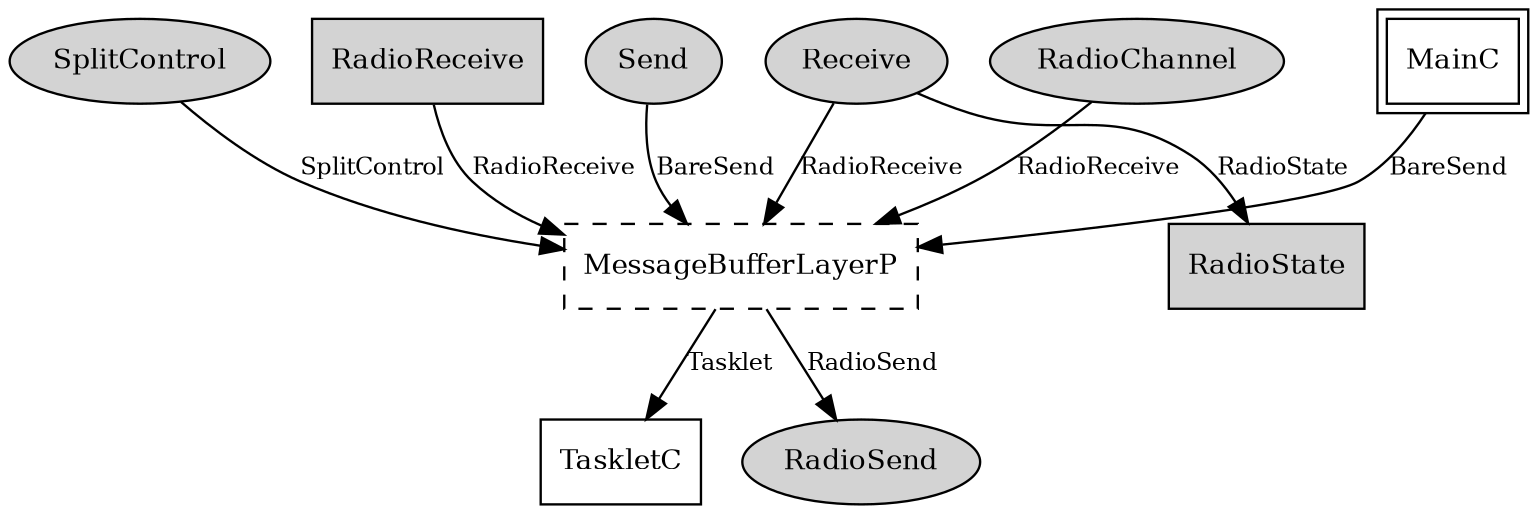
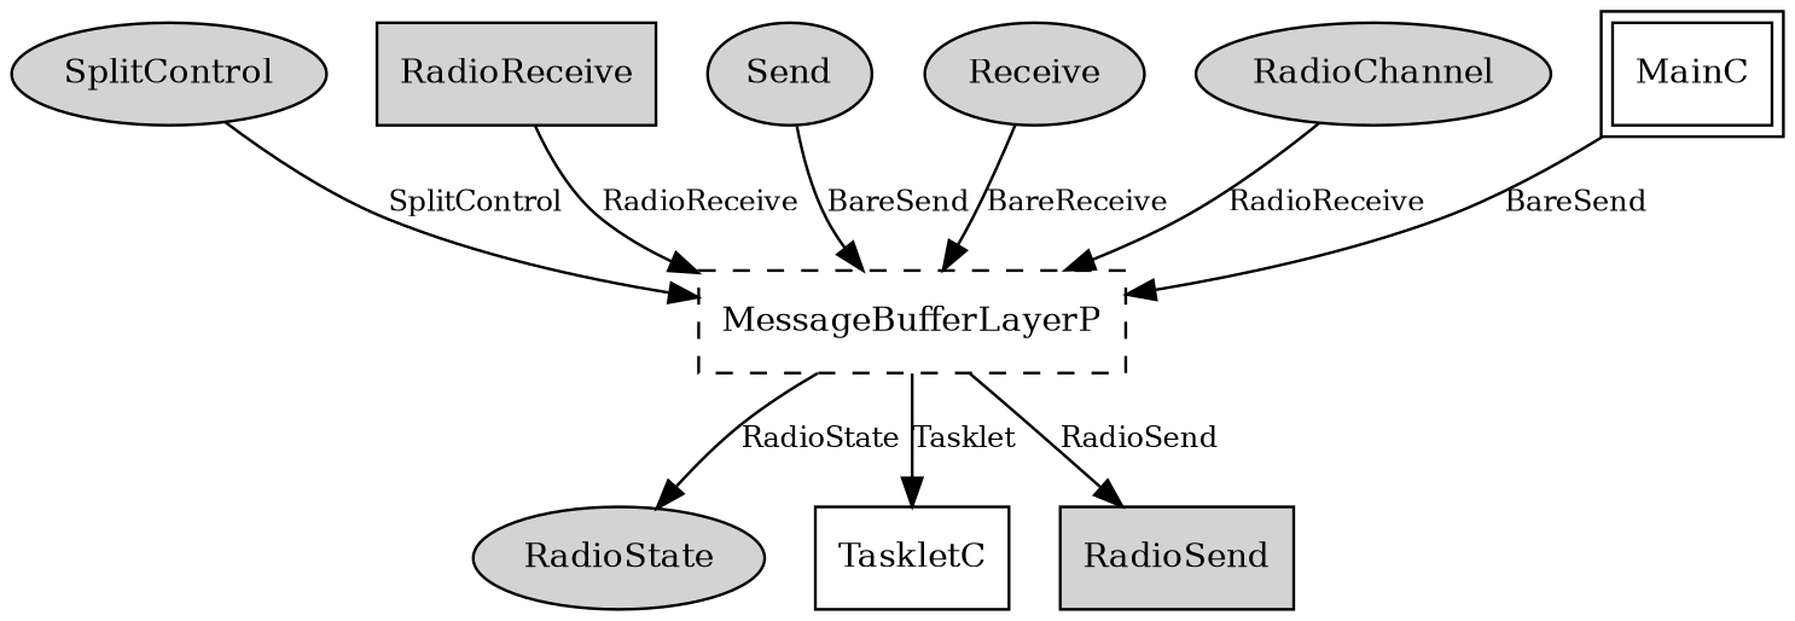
  digraph {
    node [fontsize=12 shape=ellipse style=filled]
    edge [fontsize=10]
    n1 [label=SplitControl]
    n2 [label=MessageBufferLayerP shape=box style=dashed]
-   n3 [label=RadioState shape=box]
+   n3 [label=RadioState]
    TaskletC [shape=box style=""]
-   n5 [label=RadioSend]
+   n5 [label=RadioSend shape=box]
    n6 [label=RadioReceive shape=box]
    n7 [label=Send]
    n8 [label=Receive]
    n9 [label=RadioChannel]
    MainC [peripheries=2 shape=box style=""]
    n1 -> n2 [label=SplitControl]
-   n8 -> n3 [label=RadioState]
+   n2 -> n3 [label=RadioState]
    n2 -> TaskletC [label=Tasklet]
    n2 -> n5 [label=RadioSend]
    n6 -> n2 [label=RadioReceive]
    n7 -> n2 [label=BareSend]
-   n8 -> n2 [label=RadioReceive]
+   n8 -> n2 [label=BareReceive]
    n9 -> n2 [label=RadioReceive]
    MainC -> n2 [label=BareSend]
  }
